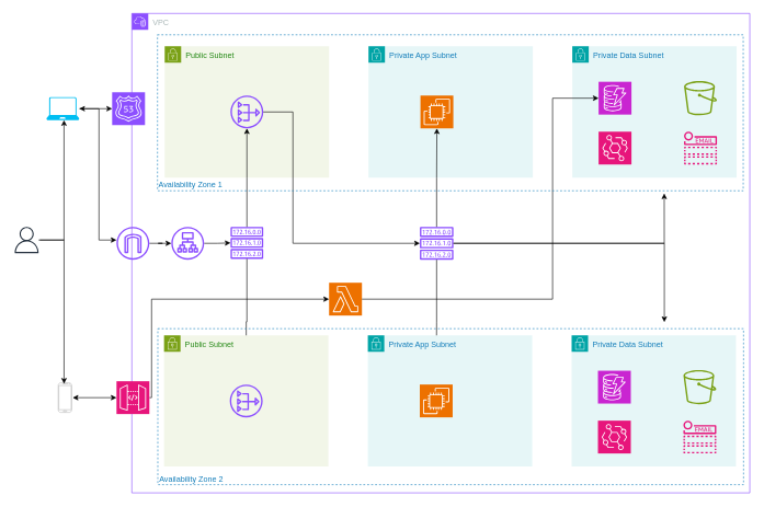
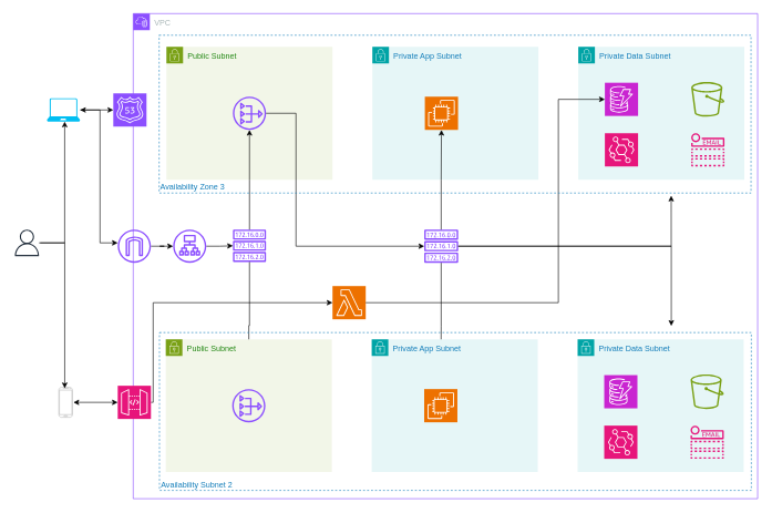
  <mxCell id="0" />
  <mxCell id="1" parent="0" />
  <mxCell id="2" value="VPC" style="points=[[0,0],[0.25,0],[0.5,0],[0.75,0],[1,0],[1,0.25],[1,0.5],[1,0.75],[1,1],[0.75,1],[0.5,1],[0.25,1],[0,1],[0,0.75],[0,0.5],[0,0.25]];outlineConnect=0;gradientColor=none;html=1;whiteSpace=wrap;fontSize=12;fontStyle=0;container=0;pointerEvents=0;collapsible=0;recursiveResize=0;shape=mxgraph.aws4.group;grIcon=mxgraph.aws4.group_vpc2;strokeColor=#8C4FFF;fillColor=none;verticalAlign=top;align=left;spacingLeft=30;fontColor=#AAB7B8;dashed=0;" vertex="1" parent="1"><mxGeometry x="200" y="20" width="940" height="730" as="geometry" /></mxCell>
  <mxCell id="3" value="" style="sketch=0;outlineConnect=0;fontColor=#232F3E;gradientColor=none;fillColor=#232F3D;strokeColor=none;dashed=0;verticalLabelPosition=bottom;verticalAlign=top;align=center;html=1;fontSize=12;fontStyle=0;aspect=fixed;pointerEvents=1;shape=mxgraph.aws4.user;" parent="1" vertex="1"><mxGeometry x="20" y="345" width="40" height="40" as="geometry" /></mxCell>
  <mxCell id="4" style="edgeStyle=orthogonalEdgeStyle;rounded=0;orthogonalLoop=1;jettySize=auto;html=1;" edge="1" parent="1" source="19" target="5"><mxGeometry relative="1" as="geometry" /></mxCell>
  <mxCell id="5" value="" style="sketch=0;outlineConnect=0;fontColor=#232F3E;gradientColor=none;fillColor=#8C4FFF;strokeColor=none;dashed=0;verticalLabelPosition=bottom;verticalAlign=top;align=center;html=1;fontSize=12;fontStyle=0;aspect=fixed;pointerEvents=1;shape=mxgraph.aws4.route_table;flipH=0;" vertex="1" parent="1"><mxGeometry x="350" y="345" width="50" height="48.72" as="geometry" /></mxCell>
  <mxCell id="6" value="" style="sketch=0;outlineConnect=0;fontColor=#232F3E;gradientColor=none;fillColor=#8C4FFF;strokeColor=none;dashed=0;verticalLabelPosition=bottom;verticalAlign=top;align=center;html=1;fontSize=12;fontStyle=0;aspect=fixed;pointerEvents=1;shape=mxgraph.aws4.route_table;flipH=0;" vertex="1" parent="1"><mxGeometry x="638" y="345" width="51.31" height="50" as="geometry" /></mxCell>
  <mxCell id="7" value="" style="sketch=0;points=[[0,0,0],[0.25,0,0],[0.5,0,0],[0.75,0,0],[1,0,0],[0,1,0],[0.25,1,0],[0.5,1,0],[0.75,1,0],[1,1,0],[0,0.25,0],[0,0.5,0],[0,0.75,0],[1,0.25,0],[1,0.5,0],[1,0.75,0]];outlineConnect=0;fontColor=#232F3E;fillColor=#ED7100;strokeColor=#ffffff;dashed=0;verticalLabelPosition=bottom;verticalAlign=top;align=center;html=1;fontSize=12;fontStyle=0;aspect=fixed;shape=mxgraph.aws4.resourceIcon;resIcon=mxgraph.aws4.lambda;" vertex="1" parent="1"><mxGeometry x="500" y="430" width="50" height="50" as="geometry" /></mxCell>
  <mxCell id="8" style="edgeStyle=orthogonalEdgeStyle;rounded=0;orthogonalLoop=1;jettySize=auto;html=1;" edge="1" parent="1" source="9" target="47"><mxGeometry relative="1" as="geometry"><Array as="points"><mxPoint x="150" y="165" /><mxPoint x="150" y="365" /></Array></mxGeometry></mxCell>
  <mxCell id="9" value="" style="verticalLabelPosition=bottom;html=1;verticalAlign=top;align=center;strokeColor=none;fillColor=#00BEF2;shape=mxgraph.azure.laptop;pointerEvents=1;" vertex="1" parent="1"><mxGeometry x="70" y="147.5" width="50" height="35" as="geometry" /></mxCell>
  <mxCell id="10" value="" style="verticalLabelPosition=bottom;verticalAlign=top;html=1;shadow=0;dashed=0;strokeWidth=1;shape=mxgraph.android.phone2;strokeColor=#c0c0c0;" vertex="1" parent="1"><mxGeometry x="88" y="582.5" width="20.5" height="45" as="geometry" /></mxCell>
  <mxCell id="11" style="edgeStyle=orthogonalEdgeStyle;rounded=0;orthogonalLoop=1;jettySize=auto;html=1;entryX=0.5;entryY=1;entryDx=0;entryDy=0;entryPerimeter=0;" edge="1" parent="1"><mxGeometry relative="1" as="geometry"><mxPoint x="60.002" y="365" as="sourcePoint" /><mxPoint x="96.82" y="182.5" as="targetPoint" /><Array as="points"><mxPoint x="96.82" y="365" /></Array></mxGeometry></mxCell>
  <mxCell id="12" style="edgeStyle=orthogonalEdgeStyle;rounded=0;orthogonalLoop=1;jettySize=auto;html=1;entryX=0.432;entryY=0.028;entryDx=0;entryDy=0;entryPerimeter=0;" edge="1" parent="1" source="3" target="10"><mxGeometry relative="1" as="geometry" /></mxCell>
  <mxCell id="13" style="edgeStyle=orthogonalEdgeStyle;rounded=0;orthogonalLoop=1;jettySize=auto;html=1;entryX=0;entryY=0.5;entryDx=0;entryDy=0;entryPerimeter=0;startArrow=classic;startFill=1;" edge="1" parent="1" source="9" target="46"><mxGeometry relative="1" as="geometry" /></mxCell>
  <mxCell id="14" style="edgeStyle=orthogonalEdgeStyle;rounded=0;orthogonalLoop=1;jettySize=auto;html=1;entryX=0;entryY=0.5;entryDx=0;entryDy=0;entryPerimeter=0;" edge="1" parent="1" source="48" target="7"><mxGeometry relative="1" as="geometry"><Array as="points"><mxPoint x="230" y="605" /><mxPoint x="230" y="455" /></Array></mxGeometry></mxCell>
  <mxCell id="15" style="edgeStyle=orthogonalEdgeStyle;rounded=0;orthogonalLoop=1;jettySize=auto;html=1;entryX=1.073;entryY=0.5;entryDx=0;entryDy=0;entryPerimeter=0;strokeColor=default;startArrow=classic;startFill=1;" edge="1" parent="1" source="48" target="10"><mxGeometry relative="1" as="geometry" /></mxCell>
  <mxCell id="16" style="edgeStyle=orthogonalEdgeStyle;rounded=0;orthogonalLoop=1;jettySize=auto;html=1;entryX=0.865;entryY=1.017;entryDx=0;entryDy=0;entryPerimeter=0;" edge="1" parent="1" source="6"><mxGeometry relative="1" as="geometry"><mxPoint x="1009.85" y="294.08" as="targetPoint" /><Array as="points"><mxPoint x="1010" y="370" /></Array></mxGeometry></mxCell>
  <mxCell id="17" style="edgeStyle=orthogonalEdgeStyle;rounded=0;orthogonalLoop=1;jettySize=auto;html=1;" edge="1" parent="1" source="6"><mxGeometry relative="1" as="geometry"><mxPoint x="1010" y="490" as="targetPoint" /><Array as="points"><mxPoint x="1010" y="370" /><mxPoint x="1010" y="486" /></Array></mxGeometry></mxCell>
  <mxCell id="18" value="" style="edgeStyle=orthogonalEdgeStyle;rounded=0;orthogonalLoop=1;jettySize=auto;html=1;" edge="1" parent="1" source="47" target="19"><mxGeometry relative="1" as="geometry"><mxPoint x="227" y="371" as="sourcePoint" /><mxPoint x="330" y="371" as="targetPoint" /></mxGeometry></mxCell>
  <mxCell id="19" value="" style="sketch=0;outlineConnect=0;fontColor=#232F3E;gradientColor=none;fillColor=#8C4FFF;strokeColor=none;dashed=0;verticalLabelPosition=bottom;verticalAlign=top;align=center;html=1;fontSize=12;fontStyle=0;aspect=fixed;pointerEvents=1;shape=mxgraph.aws4.application_load_balancer;" vertex="1" parent="1"><mxGeometry x="260" y="345" width="50" height="50" as="geometry" /></mxCell>
  <mxCell id="20" style="edgeStyle=orthogonalEdgeStyle;rounded=0;orthogonalLoop=1;jettySize=auto;html=1;entryX=0.5;entryY=0;entryDx=0;entryDy=0;entryPerimeter=0;" edge="1" parent="1" source="6" target="44"><mxGeometry relative="1" as="geometry" /></mxCell>
  <mxCell id="21" style="edgeStyle=orthogonalEdgeStyle;rounded=0;orthogonalLoop=1;jettySize=auto;html=1;" edge="1" parent="1" source="5" target="41"><mxGeometry relative="1" as="geometry" /></mxCell>
  <mxCell id="22" value="Public Subnet" style="points=[[0,0],[0.25,0],[0.5,0],[0.75,0],[1,0],[1,0.25],[1,0.5],[1,0.75],[1,1],[0.75,1],[0.5,1],[0.25,1],[0,1],[0,0.75],[0,0.5],[0,0.25]];outlineConnect=0;gradientColor=none;html=1;whiteSpace=wrap;fontSize=12;fontStyle=0;container=1;pointerEvents=0;collapsible=0;recursiveResize=0;shape=mxgraph.aws4.group;grIcon=mxgraph.aws4.group_security_group;grStroke=0;strokeColor=#7AA116;fillColor=#F2F6E8;verticalAlign=top;align=left;spacingLeft=30;fontColor=#248814;dashed=0;" vertex="1" parent="1"><mxGeometry x="250" y="70" width="250" height="200" as="geometry" /></mxCell>
  <mxCell id="23" value="Private Data Subnet" style="points=[[0,0],[0.25,0],[0.5,0],[0.75,0],[1,0],[1,0.25],[1,0.5],[1,0.75],[1,1],[0.75,1],[0.5,1],[0.25,1],[0,1],[0,0.75],[0,0.5],[0,0.25]];outlineConnect=0;gradientColor=none;html=1;whiteSpace=wrap;fontSize=12;fontStyle=0;container=1;pointerEvents=0;collapsible=0;recursiveResize=0;shape=mxgraph.aws4.group;grIcon=mxgraph.aws4.group_security_group;grStroke=0;strokeColor=#00A4A6;fillColor=#E6F6F7;verticalAlign=top;align=left;spacingLeft=30;fontColor=#147EBA;dashed=0;" vertex="1" parent="1"><mxGeometry x="870" y="70" width="250" height="200" as="geometry" /></mxCell>
  <mxCell id="24" value="" style="sketch=0;points=[[0,0,0],[0.25,0,0],[0.5,0,0],[0.75,0,0],[1,0,0],[0,1,0],[0.25,1,0],[0.5,1,0],[0.75,1,0],[1,1,0],[0,0.25,0],[0,0.5,0],[0,0.75,0],[1,0.25,0],[1,0.5,0],[1,0.75,0]];outlineConnect=0;fontColor=#232F3E;fillColor=#C925D1;strokeColor=#ffffff;dashed=0;verticalLabelPosition=bottom;verticalAlign=top;align=center;html=1;fontSize=12;fontStyle=0;aspect=fixed;shape=mxgraph.aws4.resourceIcon;resIcon=mxgraph.aws4.dynamodb;" vertex="1" parent="23"><mxGeometry x="40" y="54" width="50" height="50" as="geometry" /></mxCell>
  <mxCell id="25" value="" style="sketch=0;outlineConnect=0;fontColor=#232F3E;gradientColor=none;fillColor=#7AA116;strokeColor=none;dashed=0;verticalLabelPosition=bottom;verticalAlign=top;align=center;html=1;fontSize=12;fontStyle=0;pointerEvents=1;shape=mxgraph.aws4.bucket;aspect=fixed;" vertex="1" parent="23"><mxGeometry x="170" y="40" width="50" height="78" as="geometry" /></mxCell>
  <mxCell id="26" value="" style="sketch=0;outlineConnect=0;fontColor=#232F3E;gradientColor=none;fillColor=#E7157B;strokeColor=none;dashed=0;verticalLabelPosition=bottom;verticalAlign=top;align=center;html=1;fontSize=12;fontStyle=0;aspect=fixed;pointerEvents=1;shape=mxgraph.aws4.email_notification;" vertex="1" parent="23"><mxGeometry x="170" y="130" width="50" height="50" as="geometry" /></mxCell>
  <mxCell id="27" value="" style="sketch=0;outlineConnect=0;fontColor=#232F3E;gradientColor=none;fillColor=#8C4FFF;strokeColor=none;dashed=0;verticalLabelPosition=bottom;verticalAlign=top;align=center;html=1;fontSize=12;fontStyle=0;aspect=fixed;pointerEvents=1;shape=mxgraph.aws4.nat_gateway;" vertex="1" parent="1"><mxGeometry x="350" y="145" width="50" height="50" as="geometry" /></mxCell>
  <mxCell id="28" value="Private App Subnet" style="points=[[0,0],[0.25,0],[0.5,0],[0.75,0],[1,0],[1,0.25],[1,0.5],[1,0.75],[1,1],[0.75,1],[0.5,1],[0.25,1],[0,1],[0,0.75],[0,0.5],[0,0.25]];outlineConnect=0;gradientColor=none;html=1;whiteSpace=wrap;fontSize=12;fontStyle=0;container=1;pointerEvents=0;collapsible=0;recursiveResize=0;shape=mxgraph.aws4.group;grIcon=mxgraph.aws4.group_security_group;grStroke=0;strokeColor=#00A4A6;fillColor=#E6F6F7;verticalAlign=top;align=left;spacingLeft=30;fontColor=#147EBA;dashed=0;" vertex="1" parent="1"><mxGeometry x="560" y="70" width="250" height="200" as="geometry" /></mxCell>
  <mxCell id="29" value="" style="sketch=0;points=[[0,0,0],[0.25,0,0],[0.5,0,0],[0.75,0,0],[1,0,0],[0,1,0],[0.25,1,0],[0.5,1,0],[0.75,1,0],[1,1,0],[0,0.25,0],[0,0.5,0],[0,0.75,0],[1,0.25,0],[1,0.5,0],[1,0.75,0]];outlineConnect=0;fontColor=#232F3E;fillColor=#E7157B;strokeColor=#ffffff;dashed=0;verticalLabelPosition=bottom;verticalAlign=top;align=center;html=1;fontSize=12;fontStyle=0;aspect=fixed;shape=mxgraph.aws4.resourceIcon;resIcon=mxgraph.aws4.eventbridge;" vertex="1" parent="1"><mxGeometry x="910" y="200" width="50" height="50" as="geometry" /></mxCell>
  <mxCell id="30" value="" style="sketch=0;points=[[0,0,0],[0.25,0,0],[0.5,0,0],[0.75,0,0],[1,0,0],[0,1,0],[0.25,1,0],[0.5,1,0],[0.75,1,0],[1,1,0],[0,0.25,0],[0,0.5,0],[0,0.75,0],[1,0.25,0],[1,0.5,0],[1,0.75,0]];outlineConnect=0;fontColor=#232F3E;fillColor=#ED7100;strokeColor=#ffffff;dashed=0;verticalLabelPosition=bottom;verticalAlign=top;align=center;html=1;fontSize=12;fontStyle=0;aspect=fixed;shape=mxgraph.aws4.resourceIcon;resIcon=mxgraph.aws4.ec2;" vertex="1" parent="1"><mxGeometry x="639" y="145" width="50" height="50" as="geometry" /></mxCell>
  <mxCell id="31" style="edgeStyle=orthogonalEdgeStyle;rounded=0;orthogonalLoop=1;jettySize=auto;html=1;" edge="1" parent="1" source="5" target="27"><mxGeometry relative="1" as="geometry" /></mxCell>
  <mxCell id="32" style="edgeStyle=orthogonalEdgeStyle;rounded=0;orthogonalLoop=1;jettySize=auto;html=1;entryX=0.5;entryY=1;entryDx=0;entryDy=0;entryPerimeter=0;" edge="1" parent="1" source="6" target="30"><mxGeometry relative="1" as="geometry" /></mxCell>
  <mxCell id="33" style="edgeStyle=orthogonalEdgeStyle;rounded=0;orthogonalLoop=1;jettySize=auto;html=1;entryX=0;entryY=0.5;entryDx=0;entryDy=0;entryPerimeter=0;" edge="1" parent="1" source="7" target="24"><mxGeometry relative="1" as="geometry"><Array as="points"><mxPoint x="840" y="455" /><mxPoint x="840" y="149" /></Array></mxGeometry></mxCell>
  <mxCell id="34" style="edgeStyle=orthogonalEdgeStyle;rounded=0;orthogonalLoop=1;jettySize=auto;html=1;" edge="1" parent="1" source="27" target="6"><mxGeometry relative="1" as="geometry"><Array as="points"><mxPoint x="445" y="370" /></Array></mxGeometry></mxCell>
- <mxCell id="35" value="Availability Zone 1" style="fillColor=none;strokeColor=#147EBA;dashed=1;verticalAlign=bottom;fontStyle=0;fontColor=#147EBA;whiteSpace=wrap;html=1;align=left;" vertex="1" parent="1"><mxGeometry x="239" y="52.5" width="891" height="237.5" as="geometry" /></mxCell>
+ <mxCell id="35" value="Availability Zone 3" style="fillColor=none;strokeColor=#147EBA;dashed=1;verticalAlign=bottom;fontStyle=0;fontColor=#147EBA;whiteSpace=wrap;html=1;align=left;" vertex="1" parent="1"><mxGeometry x="239" y="52.5" width="891" height="237.5" as="geometry" /></mxCell>
  <mxCell id="36" value="Public Subnet" style="points=[[0,0],[0.25,0],[0.5,0],[0.75,0],[1,0],[1,0.25],[1,0.5],[1,0.75],[1,1],[0.75,1],[0.5,1],[0.25,1],[0,1],[0,0.75],[0,0.5],[0,0.25]];outlineConnect=0;gradientColor=none;html=1;whiteSpace=wrap;fontSize=12;fontStyle=0;container=1;pointerEvents=0;collapsible=0;recursiveResize=0;shape=mxgraph.aws4.group;grIcon=mxgraph.aws4.group_security_group;grStroke=0;strokeColor=#7AA116;fillColor=#F2F6E8;verticalAlign=top;align=left;spacingLeft=30;fontColor=#248814;dashed=0;" vertex="1" parent="1"><mxGeometry x="249" y="510" width="250" height="200" as="geometry" /></mxCell>
  <mxCell id="37" value="Private Data Subnet" style="points=[[0,0],[0.25,0],[0.5,0],[0.75,0],[1,0],[1,0.25],[1,0.5],[1,0.75],[1,1],[0.75,1],[0.5,1],[0.25,1],[0,1],[0,0.75],[0,0.5],[0,0.25]];outlineConnect=0;gradientColor=none;html=1;whiteSpace=wrap;fontSize=12;fontStyle=0;container=1;pointerEvents=0;collapsible=0;recursiveResize=0;shape=mxgraph.aws4.group;grIcon=mxgraph.aws4.group_security_group;grStroke=0;strokeColor=#00A4A6;fillColor=#E6F6F7;verticalAlign=top;align=left;spacingLeft=30;fontColor=#147EBA;dashed=0;" vertex="1" parent="1"><mxGeometry x="869" y="510" width="250" height="200" as="geometry" /></mxCell>
  <mxCell id="38" value="" style="sketch=0;points=[[0,0,0],[0.25,0,0],[0.5,0,0],[0.75,0,0],[1,0,0],[0,1,0],[0.25,1,0],[0.5,1,0],[0.75,1,0],[1,1,0],[0,0.25,0],[0,0.5,0],[0,0.75,0],[1,0.25,0],[1,0.5,0],[1,0.75,0]];outlineConnect=0;fontColor=#232F3E;fillColor=#C925D1;strokeColor=#ffffff;dashed=0;verticalLabelPosition=bottom;verticalAlign=top;align=center;html=1;fontSize=12;fontStyle=0;aspect=fixed;shape=mxgraph.aws4.resourceIcon;resIcon=mxgraph.aws4.dynamodb;" vertex="1" parent="37"><mxGeometry x="40" y="54" width="50" height="50" as="geometry" /></mxCell>
  <mxCell id="39" value="" style="sketch=0;outlineConnect=0;fontColor=#232F3E;gradientColor=none;fillColor=#7AA116;strokeColor=none;dashed=0;verticalLabelPosition=bottom;verticalAlign=top;align=center;html=1;fontSize=12;fontStyle=0;pointerEvents=1;shape=mxgraph.aws4.bucket;aspect=fixed;" vertex="1" parent="37"><mxGeometry x="170" y="40" width="50" height="78" as="geometry" /></mxCell>
  <mxCell id="40" value="" style="sketch=0;outlineConnect=0;fontColor=#232F3E;gradientColor=none;fillColor=#E7157B;strokeColor=none;dashed=0;verticalLabelPosition=bottom;verticalAlign=top;align=center;html=1;fontSize=12;fontStyle=0;aspect=fixed;pointerEvents=1;shape=mxgraph.aws4.email_notification;" vertex="1" parent="37"><mxGeometry x="170" y="130" width="50" height="50" as="geometry" /></mxCell>
  <mxCell id="41" value="" style="sketch=0;outlineConnect=0;fontColor=#232F3E;gradientColor=none;fillColor=#8C4FFF;strokeColor=none;dashed=0;verticalLabelPosition=bottom;verticalAlign=top;align=center;html=1;fontSize=12;fontStyle=0;aspect=fixed;pointerEvents=1;shape=mxgraph.aws4.nat_gateway;" vertex="1" parent="1"><mxGeometry x="349" y="585" width="50" height="50" as="geometry" /></mxCell>
  <mxCell id="42" value="Private App Subnet" style="points=[[0,0],[0.25,0],[0.5,0],[0.75,0],[1,0],[1,0.25],[1,0.5],[1,0.75],[1,1],[0.75,1],[0.5,1],[0.25,1],[0,1],[0,0.75],[0,0.5],[0,0.25]];outlineConnect=0;gradientColor=none;html=1;whiteSpace=wrap;fontSize=12;fontStyle=0;container=1;pointerEvents=0;collapsible=0;recursiveResize=0;shape=mxgraph.aws4.group;grIcon=mxgraph.aws4.group_security_group;grStroke=0;strokeColor=#00A4A6;fillColor=#E6F6F7;verticalAlign=top;align=left;spacingLeft=30;fontColor=#147EBA;dashed=0;" vertex="1" parent="1"><mxGeometry x="559" y="510" width="250" height="200" as="geometry" /></mxCell>
  <mxCell id="43" value="" style="sketch=0;points=[[0,0,0],[0.25,0,0],[0.5,0,0],[0.75,0,0],[1,0,0],[0,1,0],[0.25,1,0],[0.5,1,0],[0.75,1,0],[1,1,0],[0,0.25,0],[0,0.5,0],[0,0.75,0],[1,0.25,0],[1,0.5,0],[1,0.75,0]];outlineConnect=0;fontColor=#232F3E;fillColor=#E7157B;strokeColor=#ffffff;dashed=0;verticalLabelPosition=bottom;verticalAlign=top;align=center;html=1;fontSize=12;fontStyle=0;aspect=fixed;shape=mxgraph.aws4.resourceIcon;resIcon=mxgraph.aws4.eventbridge;" vertex="1" parent="1"><mxGeometry x="909" y="640" width="50" height="50" as="geometry" /></mxCell>
  <mxCell id="44" value="" style="sketch=0;points=[[0,0,0],[0.25,0,0],[0.5,0,0],[0.75,0,0],[1,0,0],[0,1,0],[0.25,1,0],[0.5,1,0],[0.75,1,0],[1,1,0],[0,0.25,0],[0,0.5,0],[0,0.75,0],[1,0.25,0],[1,0.5,0],[1,0.75,0]];outlineConnect=0;fontColor=#232F3E;fillColor=#ED7100;strokeColor=#ffffff;dashed=0;verticalLabelPosition=bottom;verticalAlign=top;align=center;html=1;fontSize=12;fontStyle=0;aspect=fixed;shape=mxgraph.aws4.resourceIcon;resIcon=mxgraph.aws4.ec2;" vertex="1" parent="1"><mxGeometry x="638" y="585" width="50" height="50" as="geometry" /></mxCell>
- <mxCell id="45" value="Availability Zone 2" style="fillColor=none;strokeColor=#147EBA;dashed=1;verticalAlign=bottom;fontStyle=0;fontColor=#147EBA;whiteSpace=wrap;html=1;align=left;" vertex="1" parent="1"><mxGeometry x="239.5" y="500" width="891" height="237.5" as="geometry" /></mxCell>
+ <mxCell id="45" value="Availability Subnet 2" style="fillColor=none;strokeColor=#147EBA;dashed=1;verticalAlign=bottom;fontStyle=0;fontColor=#147EBA;whiteSpace=wrap;html=1;align=left;" vertex="1" parent="1"><mxGeometry x="239.5" y="500" width="891" height="237.5" as="geometry" /></mxCell>
  <mxCell id="46" value="" style="sketch=0;points=[[0,0,0],[0.25,0,0],[0.5,0,0],[0.75,0,0],[1,0,0],[0,1,0],[0.25,1,0],[0.5,1,0],[0.75,1,0],[1,1,0],[0,0.25,0],[0,0.5,0],[0,0.75,0],[1,0.25,0],[1,0.5,0],[1,0.75,0]];outlineConnect=0;fontColor=#232F3E;fillColor=#8C4FFF;strokeColor=#ffffff;dashed=0;verticalLabelPosition=bottom;verticalAlign=middle;align=center;html=1;fontSize=12;fontStyle=0;aspect=fixed;shape=mxgraph.aws4.resourceIcon;resIcon=mxgraph.aws4.route_53;noLabel=0;" vertex="1" parent="1"><mxGeometry x="170" y="140" width="50" height="50" as="geometry" /></mxCell>
  <mxCell id="47" value="" style="sketch=0;outlineConnect=0;fontColor=#232F3E;gradientColor=none;fillColor=#8C4FFF;strokeColor=none;dashed=0;verticalLabelPosition=bottom;verticalAlign=top;align=center;html=1;fontSize=12;fontStyle=0;pointerEvents=1;shape=mxgraph.aws4.internet_gateway;aspect=fixed;" vertex="1" parent="1"><mxGeometry x="160" y="345" width="83.33" height="50" as="geometry" /></mxCell>
  <mxCell id="48" value="" style="sketch=0;points=[[0,0,0],[0.25,0,0],[0.5,0,0],[0.75,0,0],[1,0,0],[0,1,0],[0.25,1,0],[0.5,1,0],[0.75,1,0],[1,1,0],[0,0.25,0],[0,0.5,0],[0,0.75,0],[1,0.25,0],[1,0.5,0],[1,0.75,0]];outlineConnect=0;fontColor=#232F3E;fillColor=#E7157B;strokeColor=#ffffff;dashed=0;verticalLabelPosition=bottom;verticalAlign=top;align=center;html=1;fontSize=12;fontStyle=0;aspect=fixed;shape=mxgraph.aws4.resourceIcon;resIcon=mxgraph.aws4.api_gateway;" parent="1" vertex="1"><mxGeometry x="176.67" y="580" width="50" height="50" as="geometry" /></mxCell>
